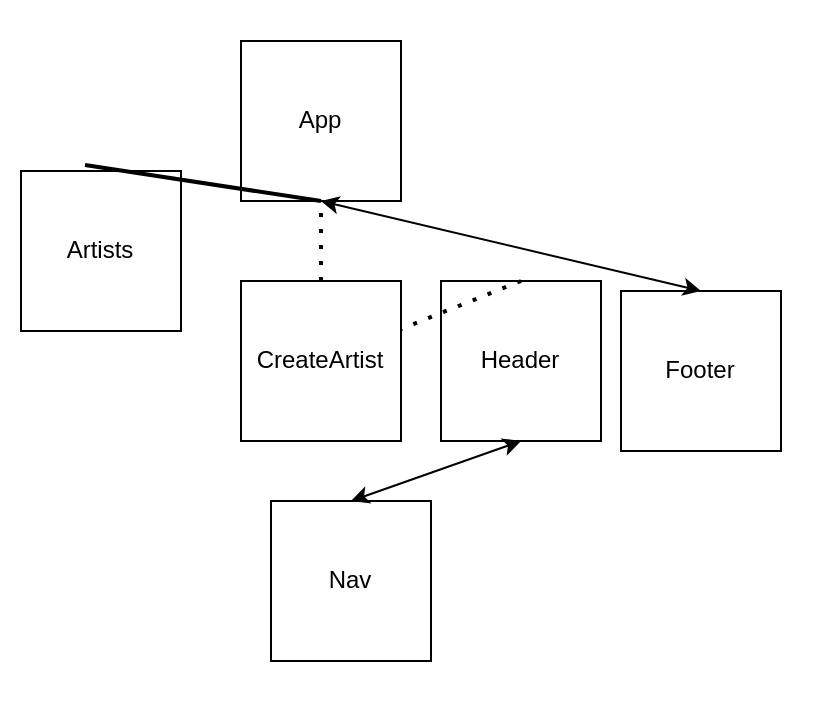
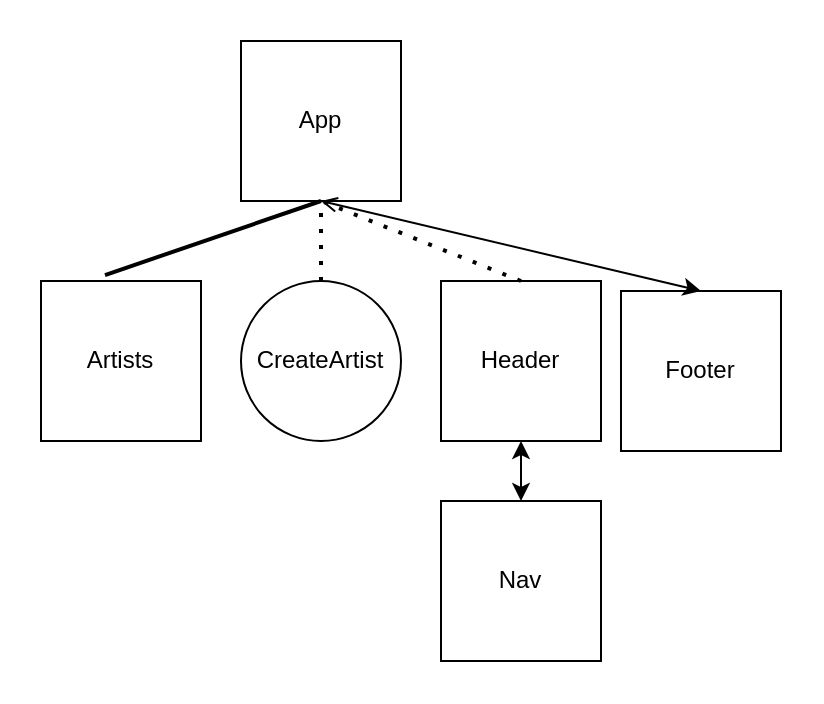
  <mxCell id="0" />
  <mxCell id="1" parent="0" />
- <mxCell id="2" value="Nav" style="whiteSpace=wrap;html=1;aspect=fixed;" vertex="1" parent="1"><mxGeometry x="135" y="250" width="80" height="80" as="geometry" /></mxCell>
+ <mxCell id="2" value="Nav" style="whiteSpace=wrap;html=1;aspect=fixed;" vertex="1" parent="1"><mxGeometry x="220" y="250" width="80" height="80" as="geometry" /></mxCell>
  <mxCell id="3" value="Footer" style="whiteSpace=wrap;html=1;aspect=fixed;" vertex="1" parent="1"><mxGeometry x="310" y="145" width="80" height="80" as="geometry" /></mxCell>
  <mxCell id="4" value="Header" style="whiteSpace=wrap;html=1;aspect=fixed;" vertex="1" parent="1"><mxGeometry x="220" y="140" width="80" height="80" as="geometry" /></mxCell>
- <mxCell id="5" value="CreateArtist" style="whiteSpace=wrap;html=1;aspect=fixed;" vertex="1" parent="1"><mxGeometry x="120" y="140" width="80" height="80" as="geometry" /></mxCell>
- <mxCell id="6" value="Artists" style="whiteSpace=wrap;html=1;aspect=fixed;" vertex="1" parent="1"><mxGeometry x="10" y="85" width="80" height="80" as="geometry" /></mxCell>
+ <mxCell id="5" value="CreateArtist" style="ellipse;whiteSpace=wrap;html=1;aspect=fixed;" vertex="1" parent="1"><mxGeometry x="120" y="140" width="80" height="80" as="geometry" /></mxCell>
+ <mxCell id="6" value="Artists" style="whiteSpace=wrap;html=1;aspect=fixed;" vertex="1" parent="1"><mxGeometry x="20" y="140" width="80" height="80" as="geometry" /></mxCell>
  <mxCell id="7" value="App" style="whiteSpace=wrap;html=1;aspect=fixed;" vertex="1" parent="1"><mxGeometry x="120" y="20" width="80" height="80" as="geometry" /></mxCell>
  <mxCell id="8" value="" style="endArrow=none;dashed=0;html=1;dashPattern=1 3;strokeWidth=2;entryX=0.5;entryY=1;entryDx=0;entryDy=0;exitX=0.4;exitY=-0.037;exitDx=0;exitDy=0;exitPerimeter=0;" edge="1" parent="1" source="6" target="7"><mxGeometry width="50" height="50" relative="1" as="geometry"><mxPoint x="140" y="300" as="sourcePoint" /><mxPoint x="190" y="250" as="targetPoint" /><Array as="points" /></mxGeometry></mxCell>
  <mxCell id="9" value="" style="endArrow=none;dashed=1;html=1;dashPattern=1 3;strokeWidth=2;exitX=0.5;exitY=0;exitDx=0;exitDy=0;" edge="1" parent="1" source="5"><mxGeometry width="50" height="50" relative="1" as="geometry"><mxPoint x="160" y="130" as="sourcePoint" /><mxPoint x="160" y="100" as="targetPoint" /></mxGeometry></mxCell>
- <mxCell id="10" value="" style="endArrow=none;dashed=1;html=1;dashPattern=1 3;strokeWidth=2;exitX=0.5;exitY=0;exitDx=0;exitDy=0;" edge="1" parent="1" source="4" target="5"><mxGeometry width="50" height="50" relative="1" as="geometry"><mxPoint x="140" y="300" as="sourcePoint" /><mxPoint x="190" y="250" as="targetPoint" /></mxGeometry></mxCell>
- <mxCell id="11" value="" style="endArrow=classic;startArrow=classic;html=1;entryX=0.5;entryY=1;entryDx=0;entryDy=0;exitX=0.5;exitY=0;exitDx=0;exitDy=0;" edge="1" parent="1" source="3" target="7"><mxGeometry width="50" height="50" relative="1" as="geometry"><mxPoint x="140" y="300" as="sourcePoint" /><mxPoint x="190" y="250" as="targetPoint" /></mxGeometry></mxCell>
+ <mxCell id="10" value="" style="endArrow=none;dashed=1;html=1;dashPattern=1 3;strokeWidth=2;entryX=0.5;entryY=1;entryDx=0;entryDy=0;exitX=0.5;exitY=0;exitDx=0;exitDy=0;" edge="1" parent="1" source="4" target="7"><mxGeometry width="50" height="50" relative="1" as="geometry"><mxPoint x="140" y="300" as="sourcePoint" /><mxPoint x="190" y="250" as="targetPoint" /></mxGeometry></mxCell>
+ <mxCell id="11" value="" style="endArrow=open;startArrow=classic;html=1;entryX=0.5;entryY=1;entryDx=0;entryDy=0;exitX=0.5;exitY=0;exitDx=0;exitDy=0;" edge="1" parent="1" source="3" target="7"><mxGeometry width="50" height="50" relative="1" as="geometry"><mxPoint x="140" y="300" as="sourcePoint" /><mxPoint x="190" y="250" as="targetPoint" /></mxGeometry></mxCell>
  <mxCell id="12" value="" style="endArrow=classic;startArrow=classic;html=1;entryX=0.5;entryY=1;entryDx=0;entryDy=0;exitX=0.5;exitY=0;exitDx=0;exitDy=0;" edge="1" parent="1" source="2" target="4"><mxGeometry width="50" height="50" relative="1" as="geometry"><mxPoint x="140" y="300" as="sourcePoint" /><mxPoint x="190" y="250" as="targetPoint" /></mxGeometry></mxCell>
